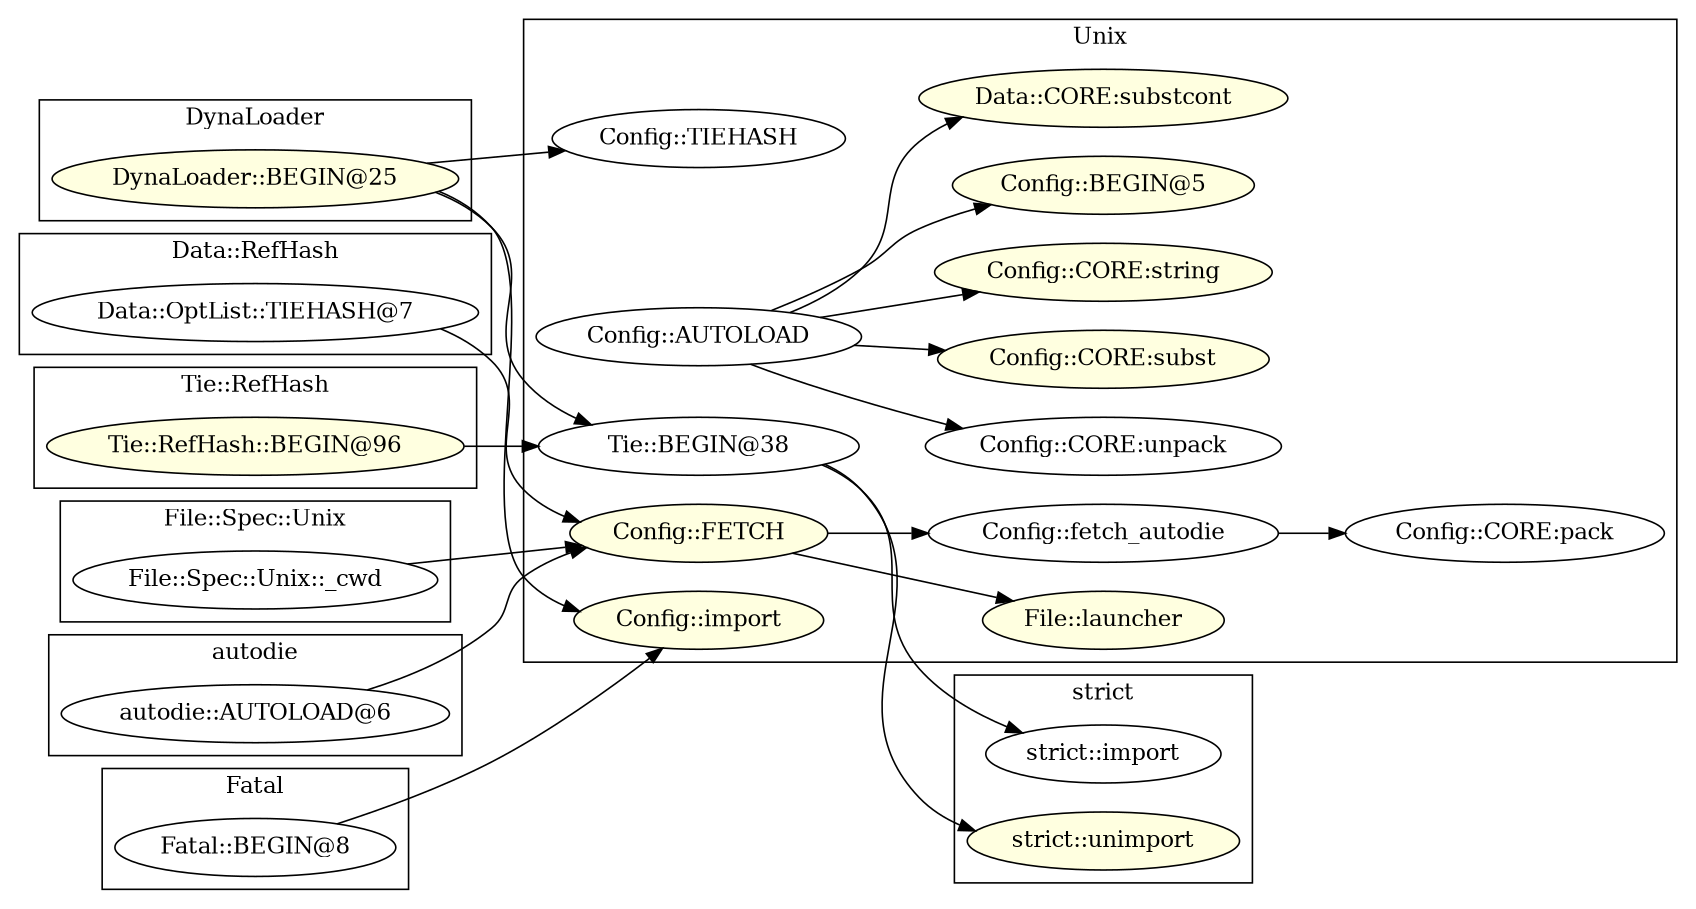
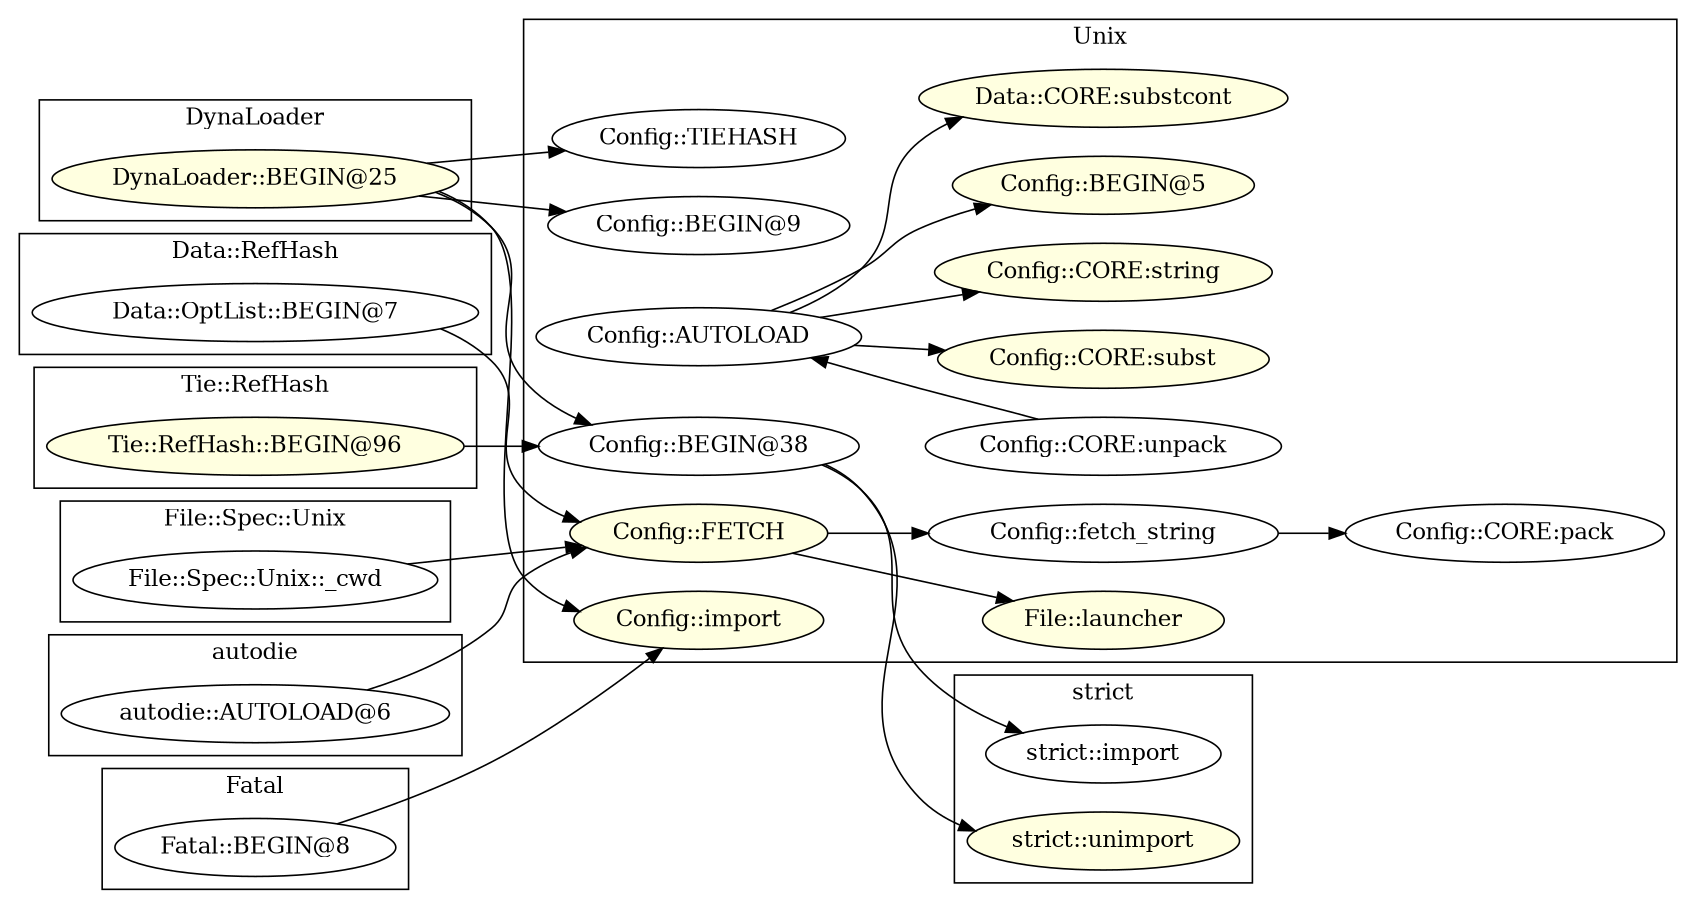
  digraph {
    rankdir=LR
    node [fillcolor=white style=filled]
-   "Config::BEGIN@38" [label="Tie::BEGIN@38"]
+   "Config::BEGIN@38"
    "Config::CORE:subst" [fillcolor=lightyellow]
    "Config::TIEHASH"
    n4 [fillcolor=lightyellow label="Config::CORE:string"]
    "Config::BEGIN@5" [fillcolor=lightyellow]
-   "Config::fetch_string" [label="Config::fetch_autodie"]
+   "Config::fetch_string"
    "Config::AUTOLOAD"
    "Config::import" [fillcolor=lightyellow]
    "Config::CORE:pack"
    n10 [fillcolor=lightyellow label="File::launcher"]
+   "Config::BEGIN@9"
    n12 [fillcolor=lightyellow label="Data::CORE:substcont"]
    "Config::CORE:unpack"
    "Config::FETCH" [fillcolor=lightyellow]
    "DynaLoader::BEGIN@25" [fillcolor=lightyellow]
-   "Data::OptList::BEGIN@7" [label="Data::OptList::TIEHASH@7"]
+   "Data::OptList::BEGIN@7"
    "strict::import"
    "strict::unimport" [fillcolor=lightyellow]
    "Tie::RefHash::BEGIN@96" [fillcolor=lightyellow]
    "File::Spec::Unix::_cwd"
    n21 [label="autodie::AUTOLOAD@6"]
    "Fatal::BEGIN@8"
    subgraph cluster_1 {
      label=Unix
      "Config::BEGIN@38"
      "Config::CORE:subst"
      "Config::TIEHASH"
      n4
      "Config::BEGIN@5"
      "Config::fetch_string"
      "Config::AUTOLOAD"
      "Config::import"
      "Config::CORE:pack"
      n10
+     "Config::BEGIN@9"
      n12
      "Config::CORE:unpack"
      "Config::FETCH"
    }
    subgraph cluster_2 {
      label=DynaLoader
      "DynaLoader::BEGIN@25"
    }
    subgraph cluster_3 {
      label="Data::RefHash"
      "Data::OptList::BEGIN@7"
    }
    subgraph cluster_4 {
      label="strict"
      "strict::import"
      "strict::unimport"
    }
    subgraph cluster_5 {
      label="Tie::RefHash"
      "Tie::RefHash::BEGIN@96"
    }
    subgraph cluster_6 {
      label="File::Spec::Unix"
      "File::Spec::Unix::_cwd"
    }
    subgraph cluster_7 {
      label=autodie
      n21
    }
    subgraph cluster_8 {
      label=Fatal
      "Fatal::BEGIN@8"
    }
    "Config::BEGIN@38" -> "strict::import"
    "Config::BEGIN@38" -> "strict::unimport"
    "Config::fetch_string" -> "Config::CORE:pack"
    "Config::AUTOLOAD" -> "Config::CORE:subst"
    "Config::AUTOLOAD" -> n4
    "Config::AUTOLOAD" -> "Config::BEGIN@5"
    "Config::AUTOLOAD" -> n12
-   "Config::AUTOLOAD" -> "Config::CORE:unpack"
+   "Config::CORE:unpack" -> "Config::AUTOLOAD"
    "Config::FETCH" -> "Config::fetch_string"
    "Config::FETCH" -> n10
    "DynaLoader::BEGIN@25" -> "Config::BEGIN@38"
    "DynaLoader::BEGIN@25" -> "Config::TIEHASH"
    "DynaLoader::BEGIN@25" -> "Config::import"
+   "DynaLoader::BEGIN@25" -> "Config::BEGIN@9"
    "Data::OptList::BEGIN@7" -> "Config::FETCH"
    "Tie::RefHash::BEGIN@96" -> "Config::BEGIN@38"
    "File::Spec::Unix::_cwd" -> "Config::FETCH"
    n21 -> "Config::FETCH"
    "Fatal::BEGIN@8" -> "Config::import"
  }
